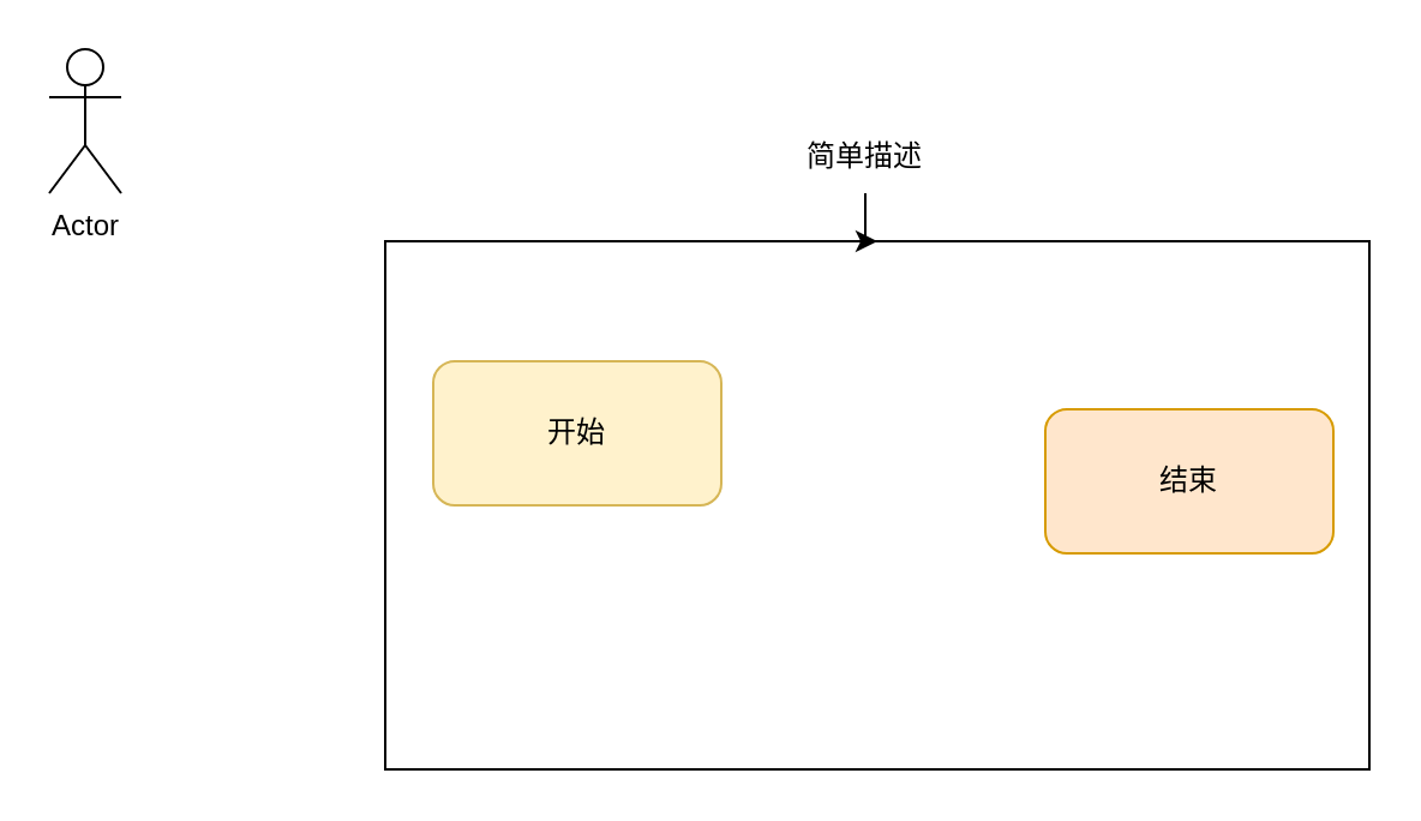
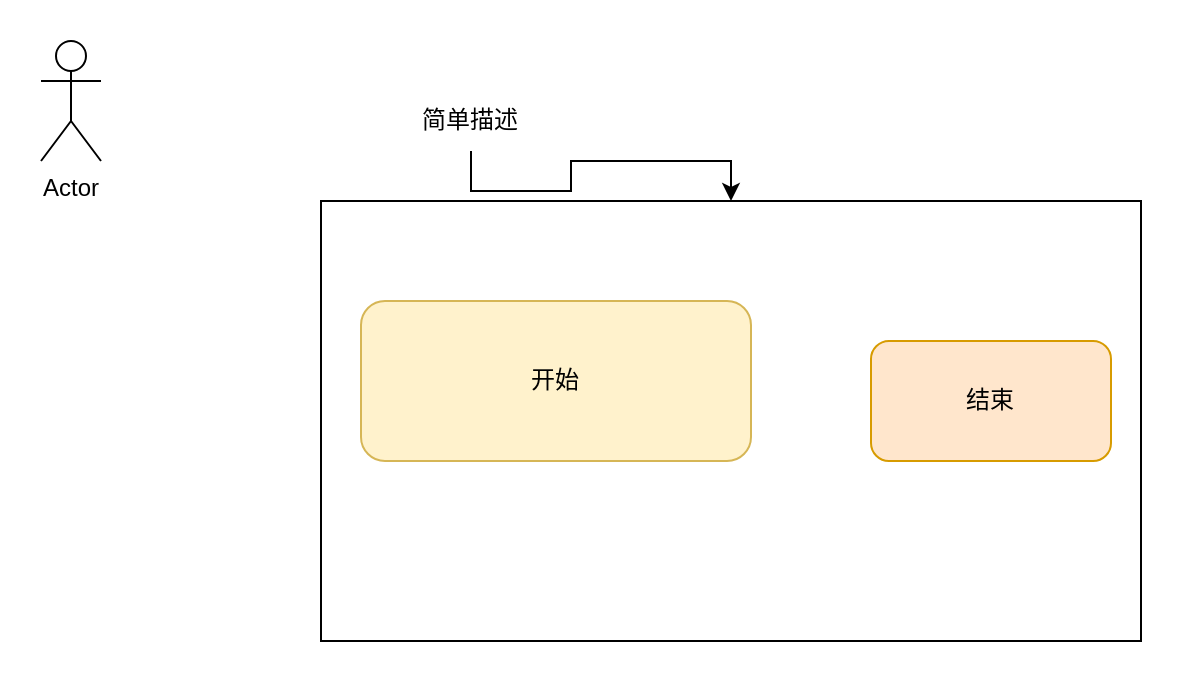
  <mxCell id="0" />
  <mxCell id="1" parent="0" />
  <mxCell id="2" value="" style="rounded=0;whiteSpace=wrap;html=1;" parent="1" vertex="1"><mxGeometry x="160" y="100" width="410" height="220" as="geometry" /></mxCell>
- <mxCell id="3" value="开始" style="rounded=1;whiteSpace=wrap;html=1;fillColor=#fff2cc;strokeColor=#d6b656;" parent="1" vertex="1"><mxGeometry x="180" y="150" width="120" height="60" as="geometry" /></mxCell>
+ <mxCell id="3" value="开始" style="rounded=1;whiteSpace=wrap;html=1;fillColor=#fff2cc;strokeColor=#d6b656;" parent="1" vertex="1"><mxGeometry x="180" y="150" width="195" height="80" as="geometry" /></mxCell>
  <mxCell id="4" value="结束" style="rounded=1;whiteSpace=wrap;html=1;fillColor=#ffe6cc;strokeColor=#d79b00;" parent="1" vertex="1"><mxGeometry x="435" y="170" width="120" height="60" as="geometry" /></mxCell>
  <mxCell id="5" value="Actor" style="shape=umlActor;verticalLabelPosition=bottom;verticalAlign=top;html=1;" vertex="1" parent="1"><mxGeometry x="20" y="20" width="30" height="60" as="geometry" /></mxCell>
  <mxCell id="6" value="" style="edgeStyle=orthogonalEdgeStyle;rounded=0;orthogonalLoop=1;jettySize=auto;html=1;" edge="1" parent="1" source="7" target="2"><mxGeometry relative="1" as="geometry" /></mxCell>
- <mxCell id="7" value="简单描述" style="text;html=1;align=center;verticalAlign=middle;whiteSpace=wrap;rounded=0;" vertex="1" parent="1"><mxGeometry x="330" y="50" width="60" height="30" as="geometry" /></mxCell>
+ <mxCell id="7" value="简单描述" style="text;html=1;align=center;verticalAlign=middle;whiteSpace=wrap;rounded=0;" vertex="1" parent="1"><mxGeometry x="205" y="45" width="60" height="30" as="geometry" /></mxCell>
